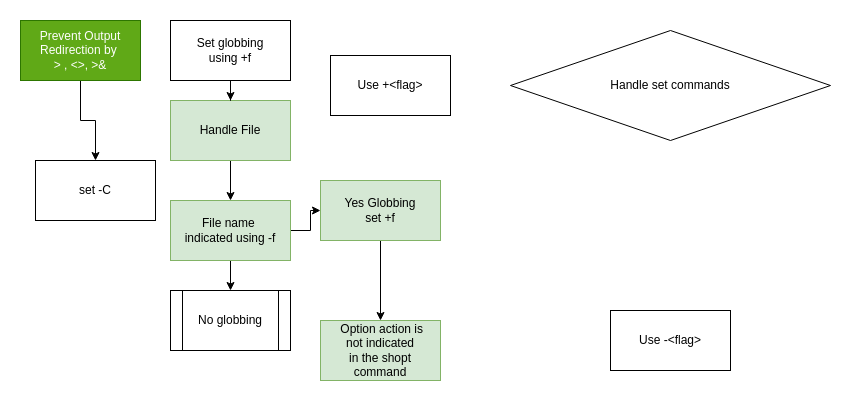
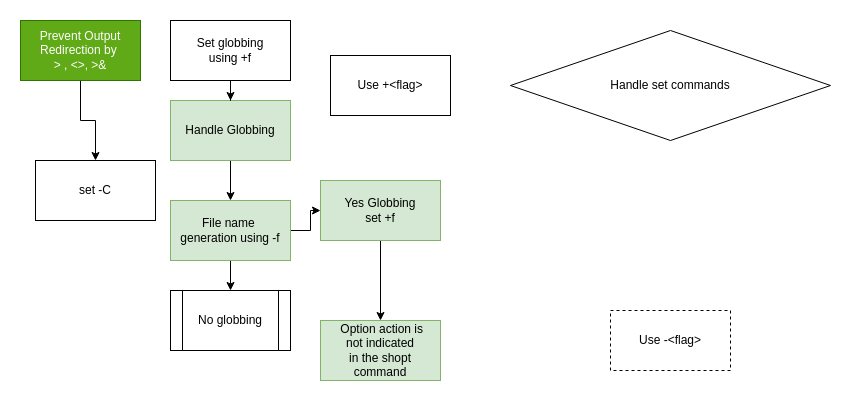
  <mxCell id="0" />
  <mxCell id="1" parent="0" />
  <mxCell id="2" value="" style="edgeStyle=orthogonalEdgeStyle;rounded=0;orthogonalLoop=1;jettySize=auto;html=1;" parent="1" source="3" target="6" edge="1"><mxGeometry relative="1" as="geometry" /></mxCell>
- <mxCell id="3" value="Handle File" style="rounded=0;whiteSpace=wrap;html=1;fillColor=#d5e8d4;strokeColor=#82b366;" parent="1" vertex="1"><mxGeometry x="170" y="100" width="120" height="60" as="geometry" /></mxCell>
+ <mxCell id="3" value="Handle Globbing" style="rounded=0;whiteSpace=wrap;html=1;fillColor=#d5e8d4;strokeColor=#82b366;" parent="1" vertex="1"><mxGeometry x="170" y="100" width="120" height="60" as="geometry" /></mxCell>
  <mxCell id="4" value="" style="edgeStyle=orthogonalEdgeStyle;rounded=0;orthogonalLoop=1;jettySize=auto;html=1;" parent="1" source="6" target="7" edge="1"><mxGeometry relative="1" as="geometry" /></mxCell>
  <mxCell id="5" value="" style="edgeStyle=orthogonalEdgeStyle;rounded=0;orthogonalLoop=1;jettySize=auto;html=1;" parent="1" source="6" target="11" edge="1"><mxGeometry relative="1" as="geometry" /></mxCell>
- <mxCell id="6" value="File name&amp;nbsp;&lt;div&gt;indicated using -f&lt;/div&gt;" style="rounded=0;whiteSpace=wrap;html=1;fillColor=#d5e8d4;strokeColor=#82b366;" parent="1" vertex="1"><mxGeometry x="170" y="200" width="120" height="60" as="geometry" /></mxCell>
+ <mxCell id="6" value="File name&amp;nbsp;&lt;div&gt;generation using -f&lt;/div&gt;" style="rounded=0;whiteSpace=wrap;html=1;fillColor=#d5e8d4;strokeColor=#82b366;" parent="1" vertex="1"><mxGeometry x="170" y="200" width="120" height="60" as="geometry" /></mxCell>
  <mxCell id="7" value="No globbing" style="shape=process;whiteSpace=wrap;html=1;backgroundOutline=1;" parent="1" vertex="1"><mxGeometry x="170" y="290" width="120" height="60" as="geometry" /></mxCell>
  <mxCell id="8" value="Handle set commands" style="rhombus;whiteSpace=wrap;html=1;" parent="1" vertex="1"><mxGeometry x="510" y="30" width="320" height="110" as="geometry" /></mxCell>
- <mxCell id="9" value="Use -&amp;lt;flag&amp;gt;" style="whiteSpace=wrap;html=1;" parent="1" vertex="1"><mxGeometry x="610" y="310" width="120" height="60" as="geometry" /></mxCell>
+ <mxCell id="9" value="Use -&amp;lt;flag&amp;gt;" style="whiteSpace=wrap;html=1;dashed=1;" parent="1" vertex="1"><mxGeometry x="610" y="310" width="120" height="60" as="geometry" /></mxCell>
  <mxCell id="10" value="" style="edgeStyle=orthogonalEdgeStyle;rounded=0;orthogonalLoop=1;jettySize=auto;html=1;" parent="1" source="11" target="13" edge="1"><mxGeometry relative="1" as="geometry" /></mxCell>
  <mxCell id="11" value="Yes Globbing&lt;div&gt;set +f&lt;/div&gt;" style="whiteSpace=wrap;html=1;fillColor=#d5e8d4;strokeColor=#82b366;rounded=0;" parent="1" vertex="1"><mxGeometry x="320" y="180" width="120" height="60" as="geometry" /></mxCell>
  <mxCell id="12" value="Use +&amp;lt;flag&amp;gt;" style="whiteSpace=wrap;html=1;" parent="1" vertex="1"><mxGeometry x="330" y="55" width="120" height="60" as="geometry" /></mxCell>
  <mxCell id="13" value="&amp;nbsp;Option action is&lt;div&gt;not indicated&lt;/div&gt;&lt;div&gt;in the shopt command&lt;/div&gt;" style="whiteSpace=wrap;html=1;fillColor=#d5e8d4;strokeColor=#82b366;rounded=0;" parent="1" vertex="1"><mxGeometry x="320" y="320" width="120" height="60" as="geometry" /></mxCell>
  <mxCell id="14" value="" style="edgeStyle=orthogonalEdgeStyle;rounded=0;orthogonalLoop=1;jettySize=auto;html=1;" parent="1" source="15" target="3" edge="1"><mxGeometry relative="1" as="geometry" /></mxCell>
  <mxCell id="15" value="Set globbing&lt;div&gt;using +f&lt;/div&gt;" style="rounded=0;whiteSpace=wrap;html=1;" parent="1" vertex="1"><mxGeometry x="170" y="20" width="120" height="60" as="geometry" /></mxCell>
  <mxCell id="16" value="" style="edgeStyle=orthogonalEdgeStyle;rounded=0;orthogonalLoop=1;jettySize=auto;html=1;" edge="1" parent="1" source="17" target="18"><mxGeometry relative="1" as="geometry" /></mxCell>
  <mxCell id="17" value="Prevent Output&lt;div&gt;Redirection by&amp;nbsp;&lt;/div&gt;&lt;div&gt;&amp;gt; , &amp;lt;&amp;gt;, &amp;gt;&amp;amp;&lt;/div&gt;" style="rounded=0;whiteSpace=wrap;html=1;fillColor=#60a917;fontColor=#ffffff;strokeColor=#2D7600;" vertex="1" parent="1"><mxGeometry x="20" y="20" width="120" height="60" as="geometry" /></mxCell>
  <mxCell id="18" value="set -C" style="rounded=0;whiteSpace=wrap;html=1;" vertex="1" parent="1"><mxGeometry x="35" y="160" width="120" height="60" as="geometry" /></mxCell>
